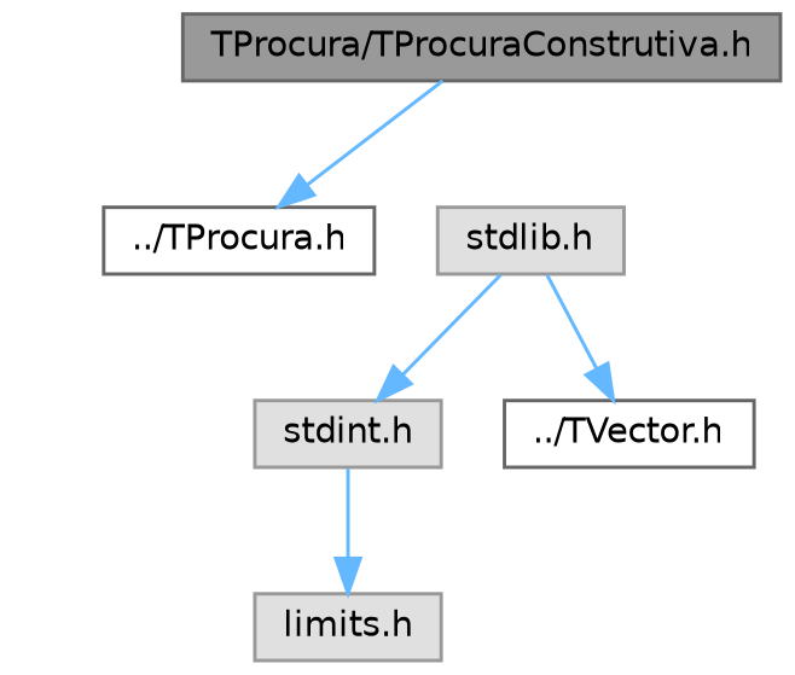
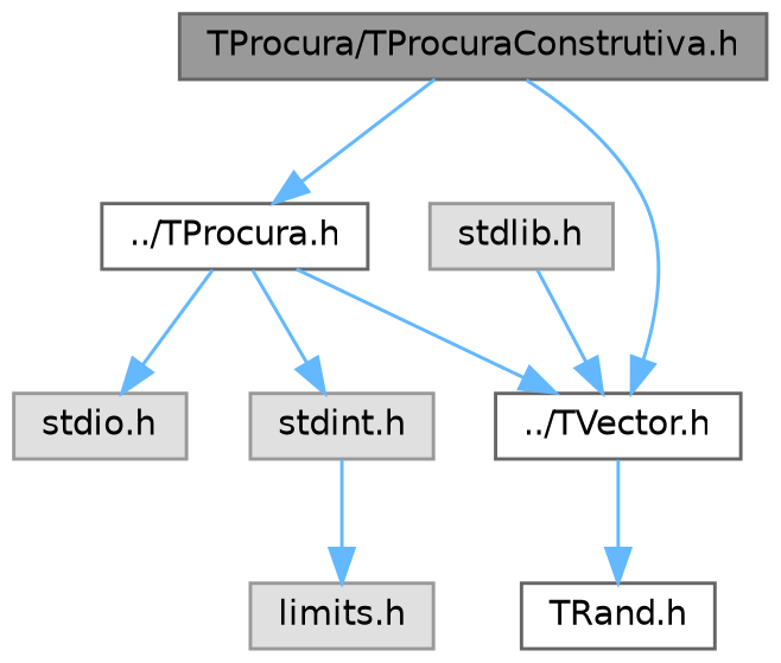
  digraph {
    node [color=grey60 fillcolor="#E0E0E0" fontname=Helvetica fontsize=10 shape=box style=filled]
    edge [color=steelblue1 fontname=Helvetica fontsize=10 labelfontname=Helvetica labelfontsize=10 style=solid]
    n1 [color=gray40 fillcolor=grey60 fontcolor=black height=0.2 label="TProcura/TProcuraConstrutiva.h" width=0.4]
    n2 [color=grey40 fillcolor=white height=0.2 label="../TVector.h" width=0.4]
    n3 [color=grey40 fillcolor=white height=0.2 label="../TProcura.h" width=0.4]
+   n4 [color=grey40 fillcolor=white height=0.2 label="TRand.h" width=0.4]
    n5 [height=0.2 label="stdint.h" width=0.4]
+   n6 [height=0.2 label="stdio.h" width=0.4]
    n7 [height=0.2 label="stdlib.h" width=0.4]
    n8 [height=0.2 label="limits.h" width=0.4]
+   n1 -> n2
    n1 -> n3
-   n7 -> n5
+   n2 -> n4
+   n3 -> n2
+   n3 -> n5
+   n3 -> n6
    n5 -> n8
    n7 -> n2
  }
